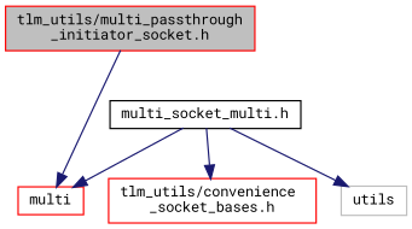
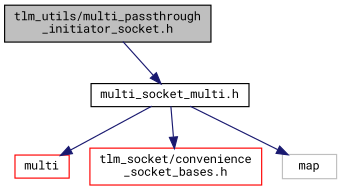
  digraph {
    fontname="Roboto Mono"
    node [color=black fillcolor=white fontname="Roboto Mono" fontsize=10 shape=record style=filled]
    edge [color=midnightblue fontname="Roboto Mono" fontsize=10 labelfontname=FreeSans labelfontsize=10 style=solid]
-   n1 [color=red fillcolor=grey75 fontcolor=black height=0.2 label="tlm_utils/multi_passthrough\l_initiator_socket.h" width=0.4]
+   n1 [fillcolor=grey75 fontcolor=black height=0.2 label="tlm_utils/multi_passthrough\l_initiator_socket.h" width=0.4]
    n2 [height=0.2 label="multi_socket_multi.h" width=0.4]
    n3 [color=red height=0.2 label=multi width=0.4]
-   n4 [color=red height=0.2 label="tlm_utils/convenience\l_socket_bases.h" width=0.4]
-   n5 [color=grey75 height=0.2 label=utils width=0.4]
-   n1 -> n3
+   n4 [color=red height=0.2 label="tlm_socket/convenience\l_socket_bases.h" width=0.4]
+   n5 [color=grey75 height=0.2 label=map width=0.4]
+   n1 -> n2
    n2 -> n3
    n2 -> n4
    n2 -> n5
  }
